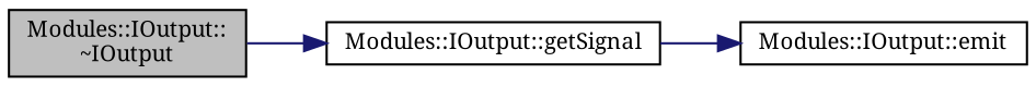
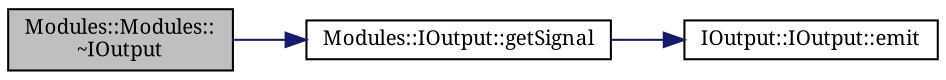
  digraph {
    fontname="Noto Serif"
    rankdir=LR
    node [color=black fillcolor=white fontname="Noto Serif" fontsize=10 shape=record style=filled]
    edge [color=midnightblue fontname="Noto Serif" fontsize=10 labelfontname=Helvetica labelfontsize=10 style=solid]
-   n1 [fillcolor=grey75 fontcolor=black height=0.2 label="Modules::IOutput::\l~IOutput" width=0.4]
+   n1 [fillcolor=grey75 fontcolor=black height=0.2 label="Modules::Modules::\l~IOutput" width=0.4]
    n2 [height=0.2 label="Modules::IOutput::getSignal" width=0.4]
-   n3 [height=0.2 label="Modules::IOutput::emit" width=0.4]
+   n3 [height=0.2 label="IOutput::IOutput::emit" width=0.4]
    n1 -> n2
    n2 -> n3
  }
